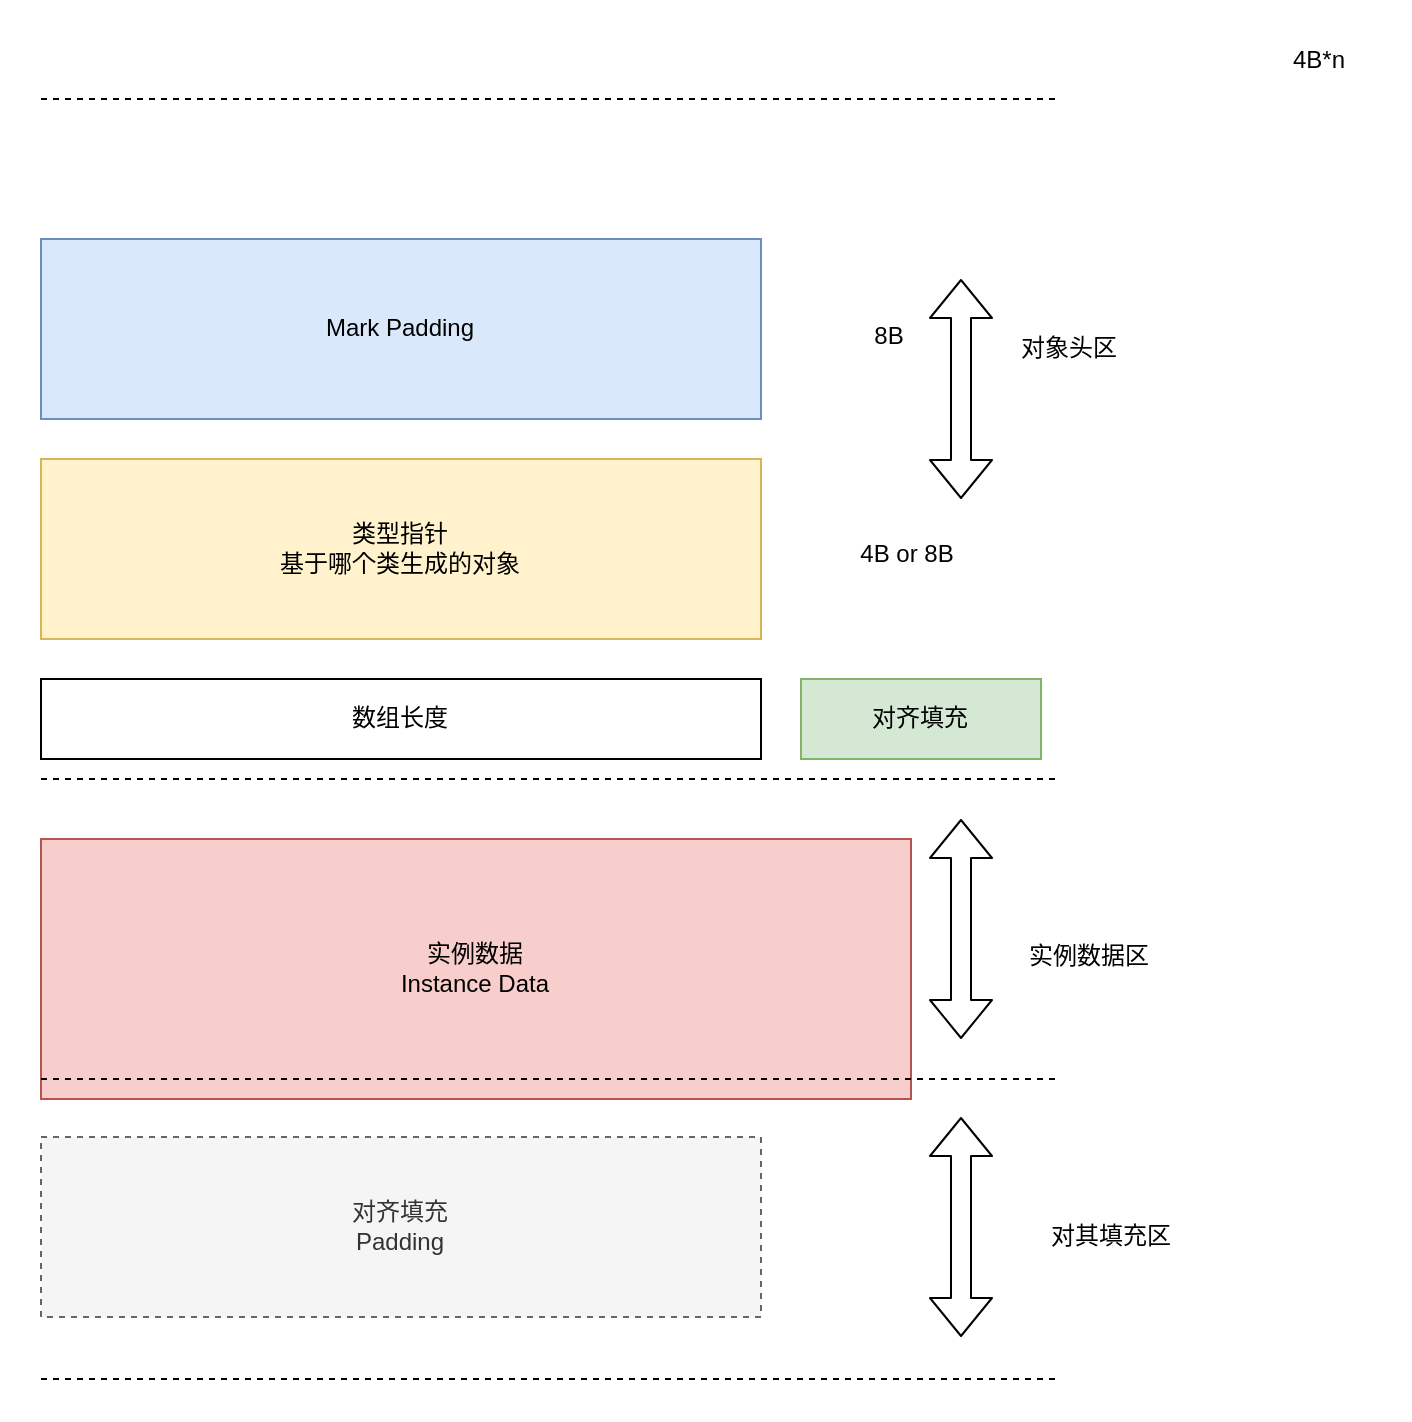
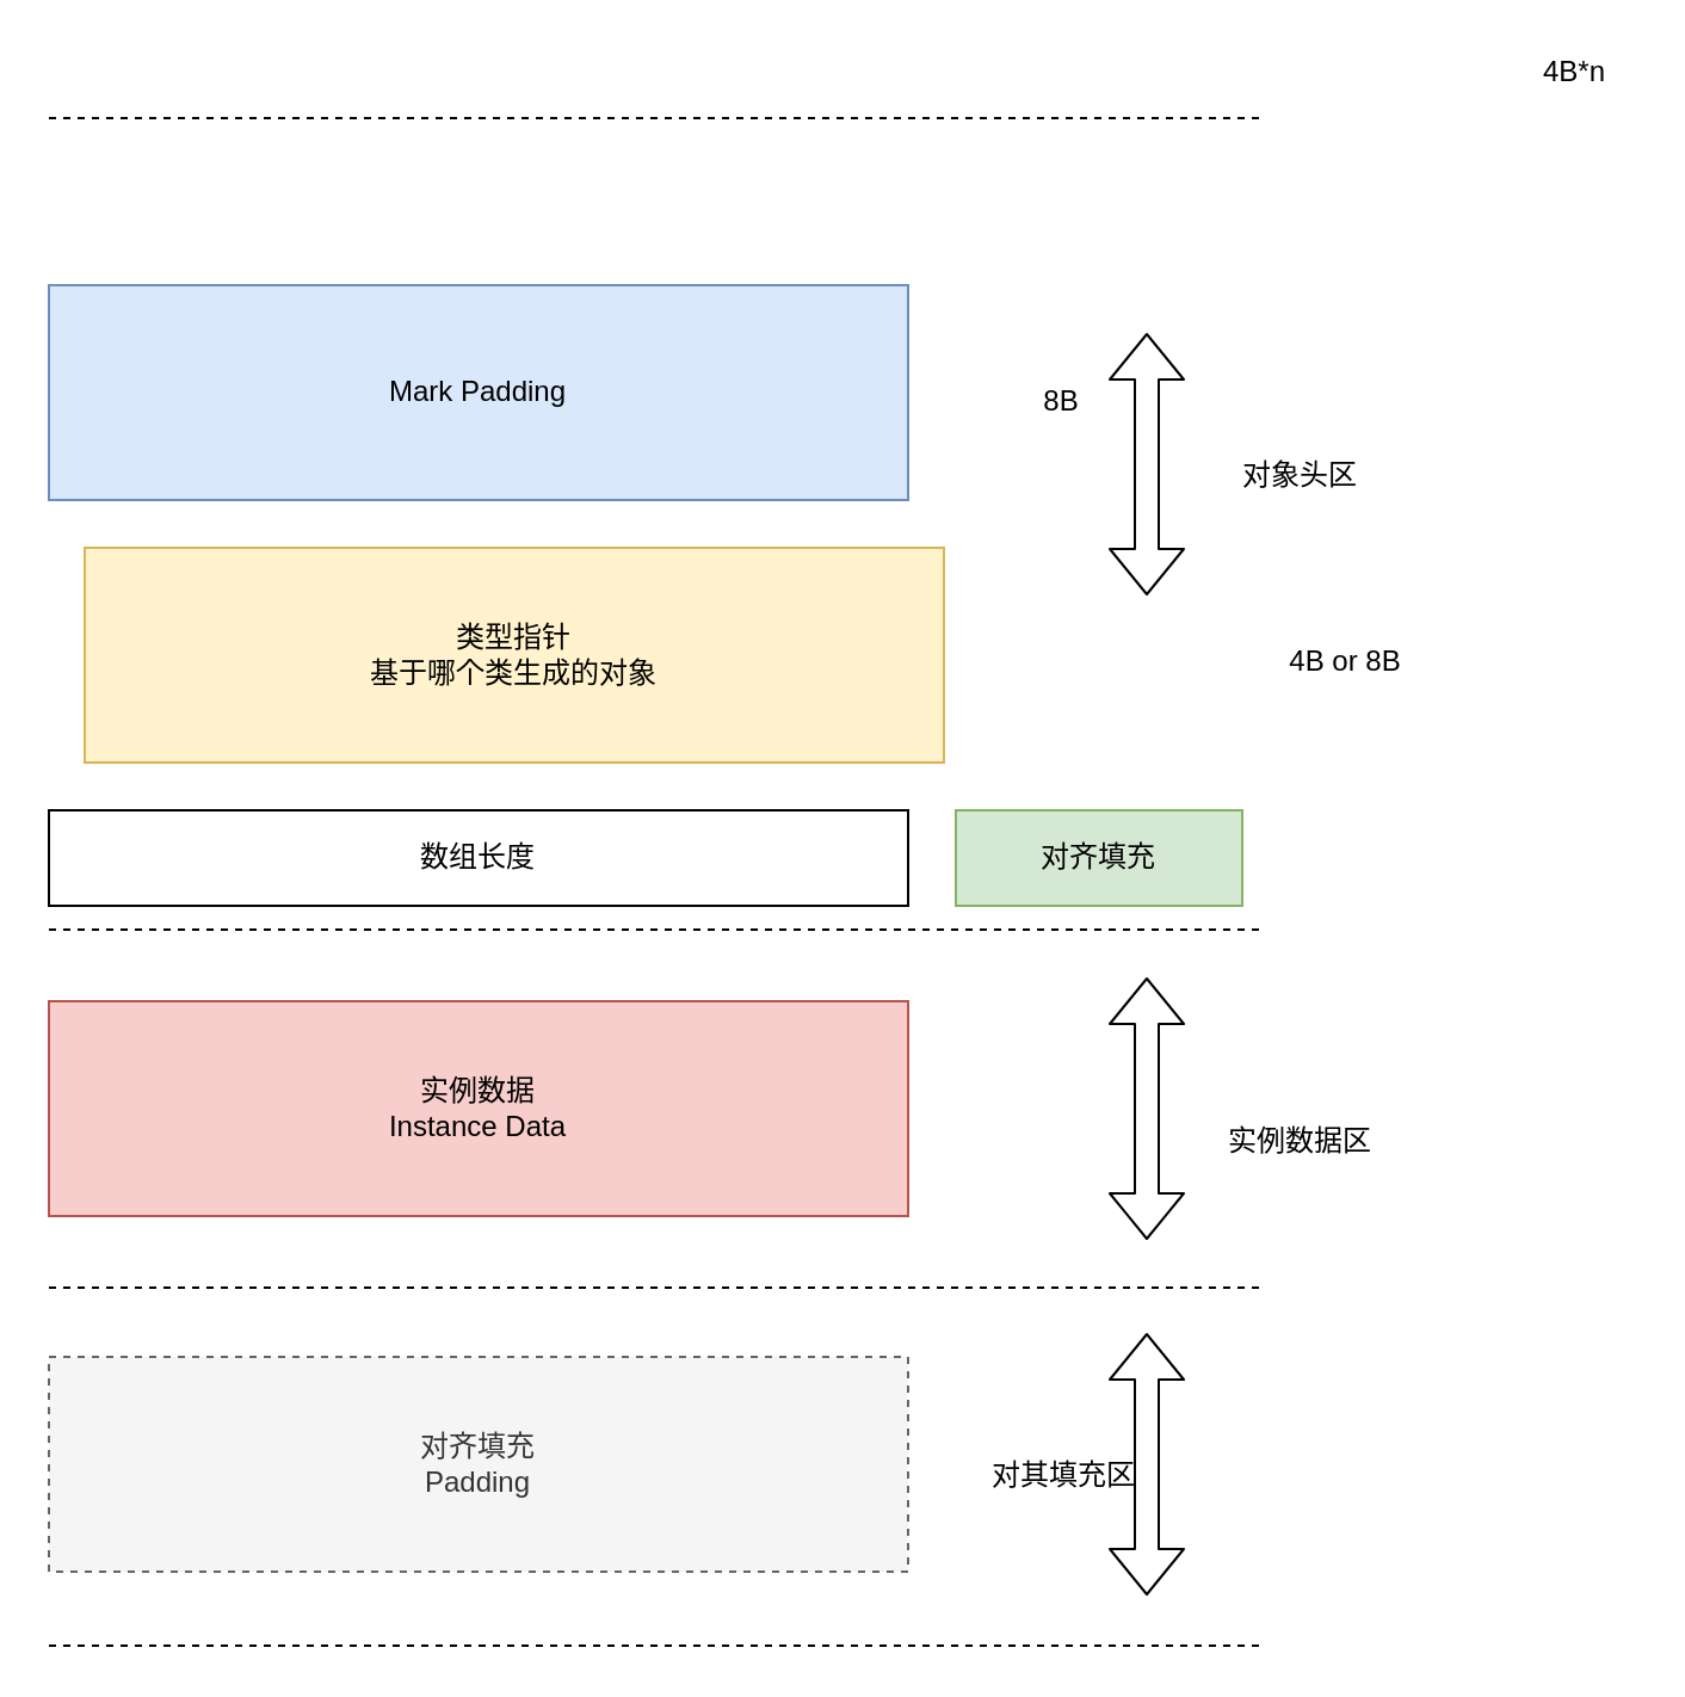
  <mxCell id="0" />
  <mxCell id="1" parent="0" />
  <mxCell id="2" value="Mark Padding" style="rounded=0;whiteSpace=wrap;html=1;fillColor=#dae8fc;strokeColor=#6c8ebf;" vertex="1" parent="1"><mxGeometry x="20" y="119" width="360" height="90" as="geometry" /></mxCell>
- <mxCell id="3" value="类型指针&lt;br&gt;基于哪个类生成的对象" style="rounded=0;whiteSpace=wrap;html=1;fillColor=#fff2cc;strokeColor=#d6b656;" vertex="1" parent="1"><mxGeometry x="20" y="229" width="360" height="90" as="geometry" /></mxCell>
- <mxCell id="4" value="实例数据&lt;br&gt;Instance Data" style="rounded=0;whiteSpace=wrap;html=1;fillColor=#f8cecc;strokeColor=#b85450;" vertex="1" parent="1"><mxGeometry x="20" y="419" width="435" height="130" as="geometry" /></mxCell>
+ <mxCell id="3" value="类型指针&lt;br&gt;基于哪个类生成的对象" style="rounded=0;whiteSpace=wrap;html=1;fillColor=#fff2cc;strokeColor=#d6b656;" vertex="1" parent="1"><mxGeometry x="35" y="229" width="360" height="90" as="geometry" /></mxCell>
+ <mxCell id="4" value="实例数据&lt;br&gt;Instance Data" style="rounded=0;whiteSpace=wrap;html=1;fillColor=#f8cecc;strokeColor=#b85450;" vertex="1" parent="1"><mxGeometry x="20" y="419" width="360" height="90" as="geometry" /></mxCell>
  <mxCell id="5" value="对齐填充&lt;br&gt;Padding" style="rounded=0;whiteSpace=wrap;html=1;fillColor=#f5f5f5;strokeColor=#666666;fontColor=#333333;dashed=1;" vertex="1" parent="1"><mxGeometry x="20" y="568" width="360" height="90" as="geometry" /></mxCell>
  <mxCell id="6" value="" style="endArrow=none;dashed=1;html=1;" edge="1" parent="1"><mxGeometry width="50" height="50" relative="1" as="geometry"><mxPoint x="20" y="49" as="sourcePoint" /><mxPoint x="530" y="49" as="targetPoint" /><Array as="points"><mxPoint x="60" y="49" /></Array></mxGeometry></mxCell>
  <mxCell id="7" value="" style="endArrow=none;dashed=1;html=1;" edge="1" parent="1"><mxGeometry width="50" height="50" relative="1" as="geometry"><mxPoint x="20" y="389" as="sourcePoint" /><mxPoint x="530" y="389" as="targetPoint" /><Array as="points"><mxPoint x="60" y="389" /></Array></mxGeometry></mxCell>
  <mxCell id="8" value="" style="endArrow=none;dashed=1;html=1;" edge="1" parent="1"><mxGeometry width="50" height="50" relative="1" as="geometry"><mxPoint x="20" y="539" as="sourcePoint" /><mxPoint x="530" y="539" as="targetPoint" /><Array as="points"><mxPoint x="60" y="539" /></Array></mxGeometry></mxCell>
  <mxCell id="9" value="" style="endArrow=none;dashed=1;html=1;" edge="1" parent="1"><mxGeometry width="50" height="50" relative="1" as="geometry"><mxPoint x="20" y="689" as="sourcePoint" /><mxPoint x="530" y="689" as="targetPoint" /><Array as="points"><mxPoint x="60" y="689" /></Array></mxGeometry></mxCell>
  <mxCell id="10" value="" style="shape=flexArrow;endArrow=classic;startArrow=classic;html=1;" edge="1" parent="1"><mxGeometry width="50" height="50" relative="1" as="geometry"><mxPoint x="480" y="249" as="sourcePoint" /><mxPoint x="480" y="139" as="targetPoint" /></mxGeometry></mxCell>
  <mxCell id="11" value="" style="shape=flexArrow;endArrow=classic;startArrow=classic;html=1;" edge="1" parent="1"><mxGeometry width="50" height="50" relative="1" as="geometry"><mxPoint x="480" y="519" as="sourcePoint" /><mxPoint x="480" y="409" as="targetPoint" /></mxGeometry></mxCell>
  <mxCell id="12" value="" style="shape=flexArrow;endArrow=classic;startArrow=classic;html=1;" edge="1" parent="1"><mxGeometry width="50" height="50" relative="1" as="geometry"><mxPoint x="480" y="668" as="sourcePoint" /><mxPoint x="480" y="558" as="targetPoint" /></mxGeometry></mxCell>
- <mxCell id="13" value="对象头区" style="text;html=1;align=center;verticalAlign=middle;resizable=0;points=[];autosize=1;" vertex="1" parent="1"><mxGeometry x="504" y="164" width="60" height="20" as="geometry" /></mxCell>
+ <mxCell id="13" value="对象头区" style="text;html=1;align=center;verticalAlign=middle;resizable=0;points=[];autosize=1;" vertex="1" parent="1"><mxGeometry x="514" y="189" width="60" height="20" as="geometry" /></mxCell>
  <mxCell id="14" value="实例数据区" style="text;html=1;align=center;verticalAlign=middle;resizable=0;points=[];autosize=1;" vertex="1" parent="1"><mxGeometry x="504" y="468" width="80" height="20" as="geometry" /></mxCell>
- <mxCell id="15" value="对其填充区" style="text;html=1;align=center;verticalAlign=middle;resizable=0;points=[];autosize=1;" vertex="1" parent="1"><mxGeometry x="515" y="608" width="80" height="20" as="geometry" /></mxCell>
+ <mxCell id="15" value="对其填充区" style="text;html=1;align=center;verticalAlign=middle;resizable=0;points=[];autosize=1;" vertex="1" parent="1"><mxGeometry x="405" y="608" width="80" height="20" as="geometry" /></mxCell>
  <mxCell id="16" value="数组长度" style="rounded=0;whiteSpace=wrap;html=1;" vertex="1" parent="1"><mxGeometry x="20" y="339" width="360" height="40" as="geometry" /></mxCell>
  <mxCell id="17" value="8B" style="text;html=1;align=center;verticalAlign=middle;resizable=0;points=[];autosize=1;" vertex="1" parent="1"><mxGeometry x="429" y="158" width="30" height="20" as="geometry" /></mxCell>
- <mxCell id="18" value="4B or 8B" style="text;html=1;align=center;verticalAlign=middle;resizable=0;points=[];autosize=1;" vertex="1" parent="1"><mxGeometry x="418" y="267" width="70" height="20" as="geometry" /></mxCell>
+ <mxCell id="18" value="4B or 8B" style="text;html=1;align=center;verticalAlign=middle;resizable=0;points=[];autosize=1;" vertex="1" parent="1"><mxGeometry x="528" y="267" width="70" height="20" as="geometry" /></mxCell>
  <mxCell id="19" value="4B*n" style="text;html=1;align=center;verticalAlign=middle;resizable=0;points=[];autosize=1;" vertex="1" parent="1"><mxGeometry x="634" y="20" width="50" height="20" as="geometry" /></mxCell>
  <mxCell id="20" value="对齐填充" style="rounded=0;whiteSpace=wrap;html=1;fillColor=#d5e8d4;strokeColor=#82b366;" vertex="1" parent="1"><mxGeometry x="400" y="339" width="120" height="40" as="geometry" /></mxCell>
